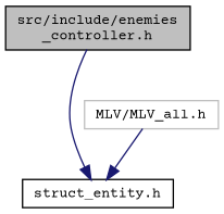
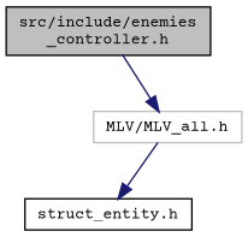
  digraph {
    fontname="Courier Prime"
    node [color=black fillcolor=white fontname="Courier Prime" fontsize=10 shape=record style=filled]
    edge [color=midnightblue fontname="Courier Prime" fontsize=10 labelfontname=Helvetica labelfontsize=10 style=solid]
    n1 [fillcolor=grey75 fontcolor=black height=0.2 label="src/include/enemies\l_controller.h" width=0.4]
    n2 [height=0.2 label="struct_entity.h" width=0.4]
    n3 [color=grey75 height=0.2 label="MLV/MLV_all.h" width=0.4]
-   n1 -> n2
+   n1 -> n3
    n3 -> n2
  }
